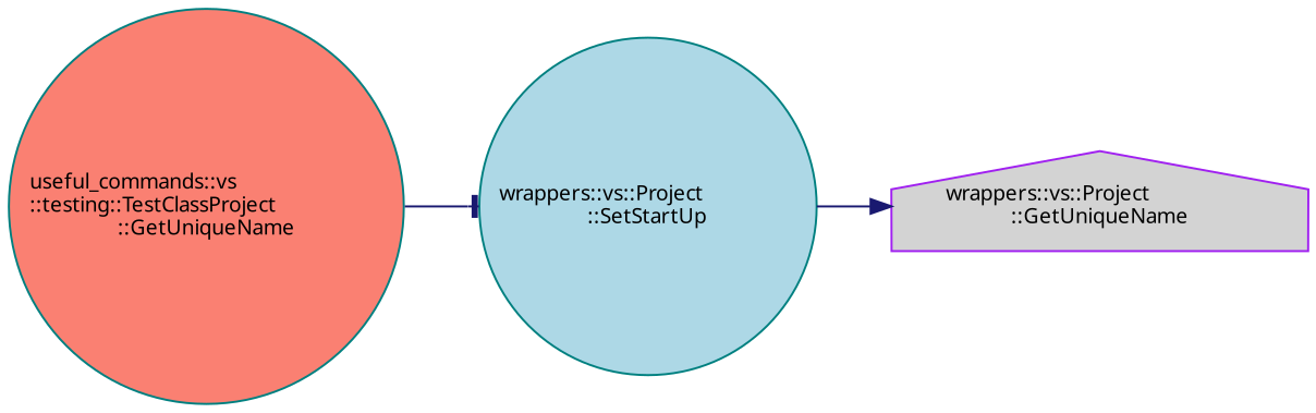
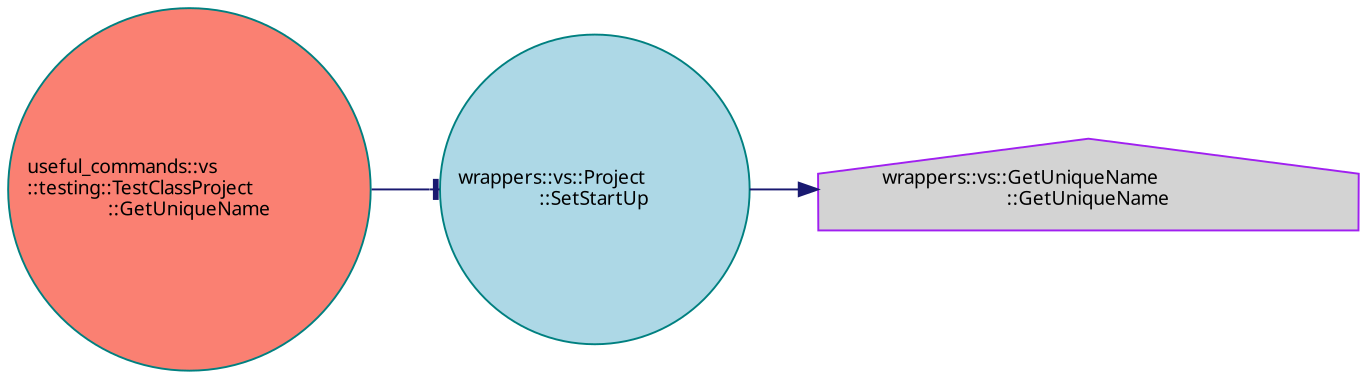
  digraph {
    rankdir=LR
    node [color=teal fontname=Verdana fontsize=10 shape=circle style=filled]
    edge [color=midnightblue fontname=Verdana fontsize=10 labelfontname=Verdana labelfontsize=10 style=solid]
    n1 [fillcolor=salmon fontcolor=black height=0.2 label="useful_commands::vs\l::testing::TestClassProject\l::GetUniqueName" width=0.4]
    n2 [fillcolor=lightblue height=0.2 label="wrappers::vs::Project\l::SetStartUp" width=0.4]
-   n3 [color=purple fillcolor=lightgrey height=0.2 label="wrappers::vs::Project\l::GetUniqueName" shape=house width=0.4]
+   n3 [color=purple fillcolor=lightgrey height=0.2 label="wrappers::vs::GetUniqueName\l::GetUniqueName" shape=house width=0.4]
    n1 -> n2 [arrowhead=tee]
    n2 -> n3 [arrowhead=normal]
  }
